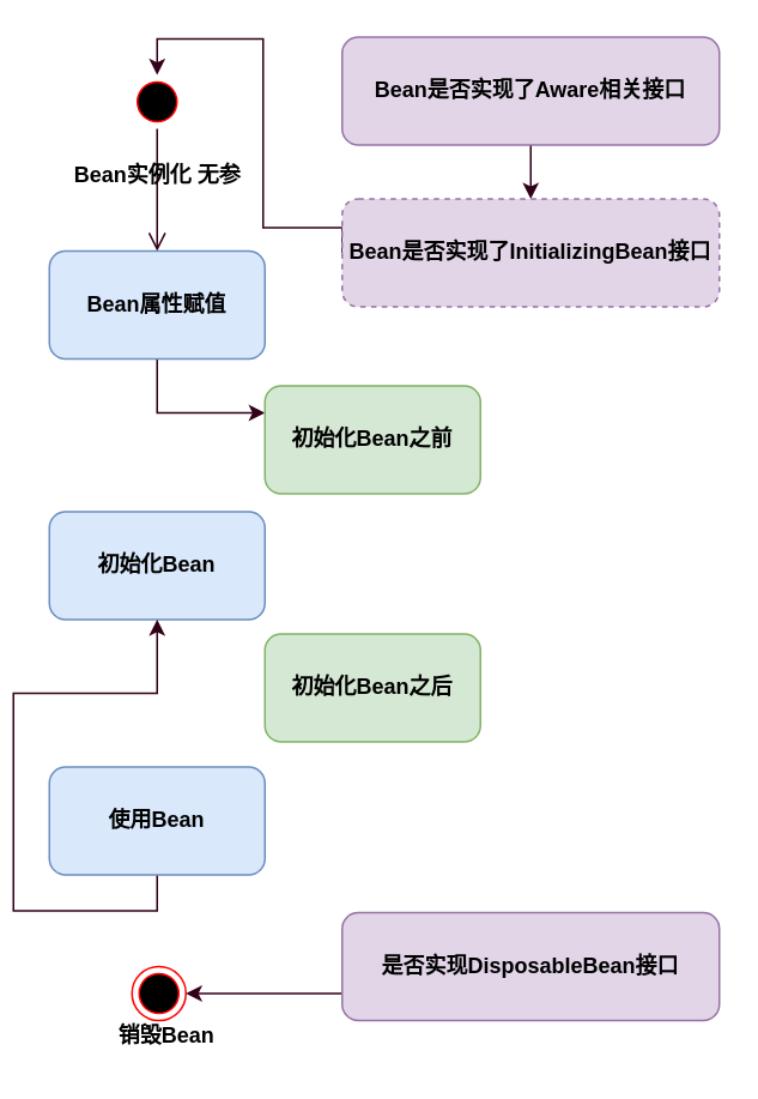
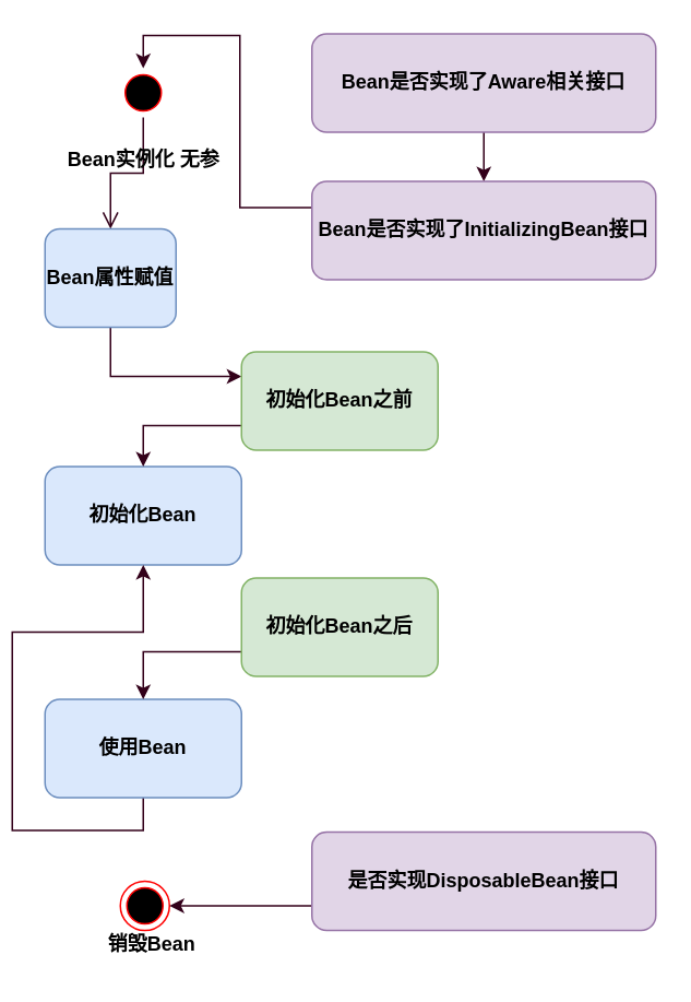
  <mxCell id="0" />
  <mxCell id="1" parent="0" />
  <mxCell id="2" value="" style="ellipse;html=1;shape=startState;fillColor=#000000;strokeColor=#ff0000;fontStyle=1" vertex="1" parent="1"><mxGeometry x="65" y="41" width="30" height="30" as="geometry" /></mxCell>
  <mxCell id="3" value="" style="edgeStyle=orthogonalEdgeStyle;html=1;verticalAlign=bottom;endArrow=open;endSize=8;strokeColor=#33001A;rounded=0;fontStyle=1;entryX=0.5;entryY=0;entryDx=0;entryDy=0;" edge="1" source="2" parent="1" target="5"><mxGeometry relative="1" as="geometry"><mxPoint x="80" y="178" as="targetPoint" /></mxGeometry></mxCell>
  <mxCell id="4" style="edgeStyle=orthogonalEdgeStyle;rounded=0;orthogonalLoop=1;jettySize=auto;html=1;exitX=0.5;exitY=1;exitDx=0;exitDy=0;entryX=0;entryY=0.25;entryDx=0;entryDy=0;strokeColor=#33001A;" edge="1" parent="1" source="5" target="12"><mxGeometry relative="1" as="geometry" /></mxCell>
- <mxCell id="5" value="Bean属性赋值" style="rounded=1;whiteSpace=wrap;html=1;fontStyle=1;fillColor=#dae8fc;strokeColor=#6c8ebf;" vertex="1" parent="1"><mxGeometry x="20" y="139" width="120" height="60" as="geometry" /></mxCell>
+ <mxCell id="5" value="Bean属性赋值" style="rounded=1;whiteSpace=wrap;html=1;fontStyle=1;fillColor=#dae8fc;strokeColor=#6c8ebf;" vertex="1" parent="1"><mxGeometry x="20" y="139" width="80" height="60" as="geometry" /></mxCell>
  <mxCell id="6" value="初始化Bean" style="whiteSpace=wrap;html=1;rounded=1;fontStyle=1;fillColor=#dae8fc;strokeColor=#6c8ebf;" vertex="1" parent="1"><mxGeometry x="20" y="284" width="120" height="60" as="geometry" /></mxCell>
  <mxCell id="7" style="edgeStyle=orthogonalEdgeStyle;rounded=0;orthogonalLoop=1;jettySize=auto;html=1;exitX=0.5;exitY=1;exitDx=0;exitDy=0;strokeColor=#33001A;" edge="1" parent="1" source="8" target="6"><mxGeometry relative="1" as="geometry" /></mxCell>
  <mxCell id="8" value="使用Bean" style="whiteSpace=wrap;html=1;rounded=1;fontStyle=1;fillColor=#dae8fc;strokeColor=#6c8ebf;" vertex="1" parent="1"><mxGeometry x="20" y="426" width="120" height="60" as="geometry" /></mxCell>
  <mxCell id="9" value="Bean实例化 无参" style="text;html=1;align=center;verticalAlign=middle;resizable=0;points=[];autosize=1;strokeColor=none;fillColor=none;fontStyle=1" vertex="1" parent="1"><mxGeometry x="24.5" y="84" width="111" height="26" as="geometry" /></mxCell>
  <mxCell id="10" value="" style="ellipse;html=1;shape=endState;fillColor=#000000;strokeColor=#ff0000;fontStyle=1" vertex="1" parent="1"><mxGeometry x="66" y="537" width="30" height="30" as="geometry" /></mxCell>
+ <mxCell id="11" style="edgeStyle=orthogonalEdgeStyle;rounded=0;orthogonalLoop=1;jettySize=auto;html=1;exitX=0;exitY=0.75;exitDx=0;exitDy=0;entryX=0.5;entryY=0;entryDx=0;entryDy=0;strokeColor=#33001A;" edge="1" parent="1" source="12" target="6"><mxGeometry relative="1" as="geometry" /></mxCell>
  <mxCell id="12" value="初始化Bean之前" style="rounded=1;whiteSpace=wrap;html=1;fillColor=#d5e8d4;strokeColor=#82b366;fontStyle=1" vertex="1" parent="1"><mxGeometry x="140" y="214" width="120" height="60" as="geometry" /></mxCell>
+ <mxCell id="13" style="edgeStyle=orthogonalEdgeStyle;rounded=0;orthogonalLoop=1;jettySize=auto;html=1;exitX=0;exitY=0.75;exitDx=0;exitDy=0;strokeColor=#33001A;" edge="1" parent="1" source="14" target="8"><mxGeometry relative="1" as="geometry" /></mxCell>
  <mxCell id="14" value="初始化Bean之后" style="rounded=1;whiteSpace=wrap;html=1;fillColor=#d5e8d4;strokeColor=#82b366;fontStyle=1" vertex="1" parent="1"><mxGeometry x="140" y="352" width="120" height="60" as="geometry" /></mxCell>
  <mxCell id="15" style="edgeStyle=orthogonalEdgeStyle;rounded=0;orthogonalLoop=1;jettySize=auto;html=1;exitX=0.5;exitY=1;exitDx=0;exitDy=0;entryX=0.5;entryY=0;entryDx=0;entryDy=0;strokeColor=#33001A;" edge="1" parent="1" source="16" target="18"><mxGeometry relative="1" as="geometry" /></mxCell>
  <mxCell id="16" value="Bean是否实现了Aware相关接口" style="rounded=1;whiteSpace=wrap;html=1;fillColor=#e1d5e7;strokeColor=#9673a6;fontStyle=1" vertex="1" parent="1"><mxGeometry x="183" y="20" width="210" height="60" as="geometry" /></mxCell>
  <mxCell id="17" style="edgeStyle=orthogonalEdgeStyle;rounded=0;orthogonalLoop=1;jettySize=auto;html=1;exitX=0;exitY=0.5;exitDx=0;exitDy=0;entryX=0.5;entryY=0;entryDx=0;entryDy=0;strokeColor=#33001A;" edge="1" parent="1" source="18" target="2"><mxGeometry relative="1" as="geometry"><Array as="points"><mxPoint x="183" y="126" /><mxPoint x="139" y="126" /><mxPoint x="139" y="21" /><mxPoint x="80" y="21" /></Array></mxGeometry></mxCell>
- <mxCell id="18" value="Bean是否实现了InitializingBean接口" style="rounded=1;whiteSpace=wrap;html=1;fillColor=#e1d5e7;strokeColor=#9673a6;fontStyle=1;dashed=1;" vertex="1" parent="1"><mxGeometry x="183" y="110" width="210" height="60" as="geometry" /></mxCell>
+ <mxCell id="18" value="Bean是否实现了InitializingBean接口" style="rounded=1;whiteSpace=wrap;html=1;fillColor=#e1d5e7;strokeColor=#9673a6;fontStyle=1" vertex="1" parent="1"><mxGeometry x="183" y="110" width="210" height="60" as="geometry" /></mxCell>
  <mxCell id="19" value="销毁Bean" style="text;html=1;align=center;verticalAlign=middle;resizable=0;points=[];autosize=1;strokeColor=none;fillColor=none;fontStyle=1" vertex="1" parent="1"><mxGeometry x="49" y="563" width="72" height="26" as="geometry" /></mxCell>
  <mxCell id="20" style="edgeStyle=orthogonalEdgeStyle;rounded=0;orthogonalLoop=1;jettySize=auto;html=1;exitX=0;exitY=0.75;exitDx=0;exitDy=0;strokeColor=#33001A;" edge="1" parent="1" source="21" target="10"><mxGeometry relative="1" as="geometry" /></mxCell>
  <mxCell id="21" value="是否实现DisposableBean接口" style="rounded=1;whiteSpace=wrap;html=1;fillColor=#e1d5e7;strokeColor=#9673a6;fontStyle=1" vertex="1" parent="1"><mxGeometry x="183" y="507" width="210" height="60" as="geometry" /></mxCell>
